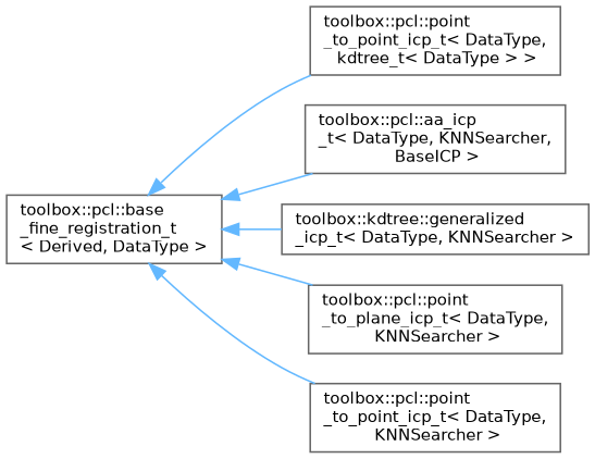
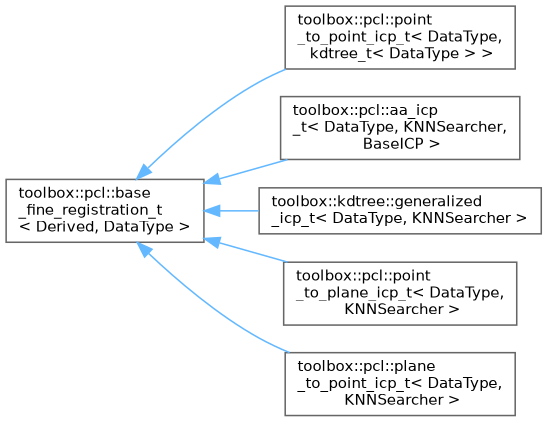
  digraph {
    rankdir=LR
    node [color=grey40 fillcolor=white fontname=Helvetica fontsize=10 shape=box style=filled]
    edge [color=steelblue1 dir=back fontname=Helvetica fontsize=10 labelfontname=Helvetica labelfontsize=10 style=solid]
    n1 [height=0.2 label="toolbox::pcl::base\l_fine_registration_t\l\< Derived, DataType \>" width=0.4]
    n2 [height=0.2 label="toolbox::pcl::point\l_to_point_icp_t\< DataType,\l kdtree_t\< DataType \> \>" width=0.4]
    n3 [height=0.2 label="toolbox::pcl::aa_icp\l_t\< DataType, KNNSearcher,\l BaseICP \>" width=0.4]
    n4 [height=0.2 label="toolbox::kdtree::generalized\l_icp_t\< DataType, KNNSearcher \>" width=0.4]
    n5 [height=0.2 label="toolbox::pcl::point\l_to_plane_icp_t\< DataType,\l KNNSearcher \>" width=0.4]
-   n6 [height=0.2 label="toolbox::pcl::point\l_to_point_icp_t\< DataType,\l KNNSearcher \>" width=0.4]
+   n6 [height=0.2 label="toolbox::pcl::plane\l_to_point_icp_t\< DataType,\l KNNSearcher \>" width=0.4]
    n1 -> n2
    n1 -> n3
    n1 -> n4
    n1 -> n5
    n1 -> n6
  }
